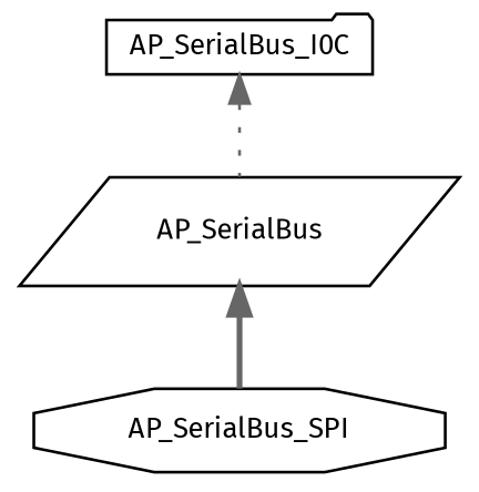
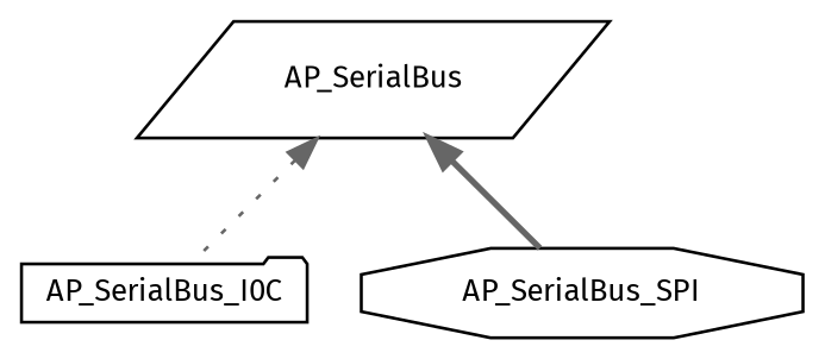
  digraph {
    fontname="Fira Sans"
    rankdir=TB
    node [color=black fillcolor=white fontname="Fira Sans" fontsize=10 style=filled]
    edge [color=gray40 dir=back fontname="Fira Sans" fontsize=10 labelfontname=Helvetica labelfontsize=10]
    n1 [height=0.2 label=AP_SerialBus shape=parallelogram width=0.4]
    n2 [height=0.2 label=AP_SerialBus_I0C shape=folder width=0.4]
    n3 [height=0.2 label=AP_SerialBus_SPI shape=octagon width=0.4]
-   n2 -> n1 [style=dotted]
+   n1 -> n2 [style=dotted]
    n1 -> n3 [style=bold]
  }
